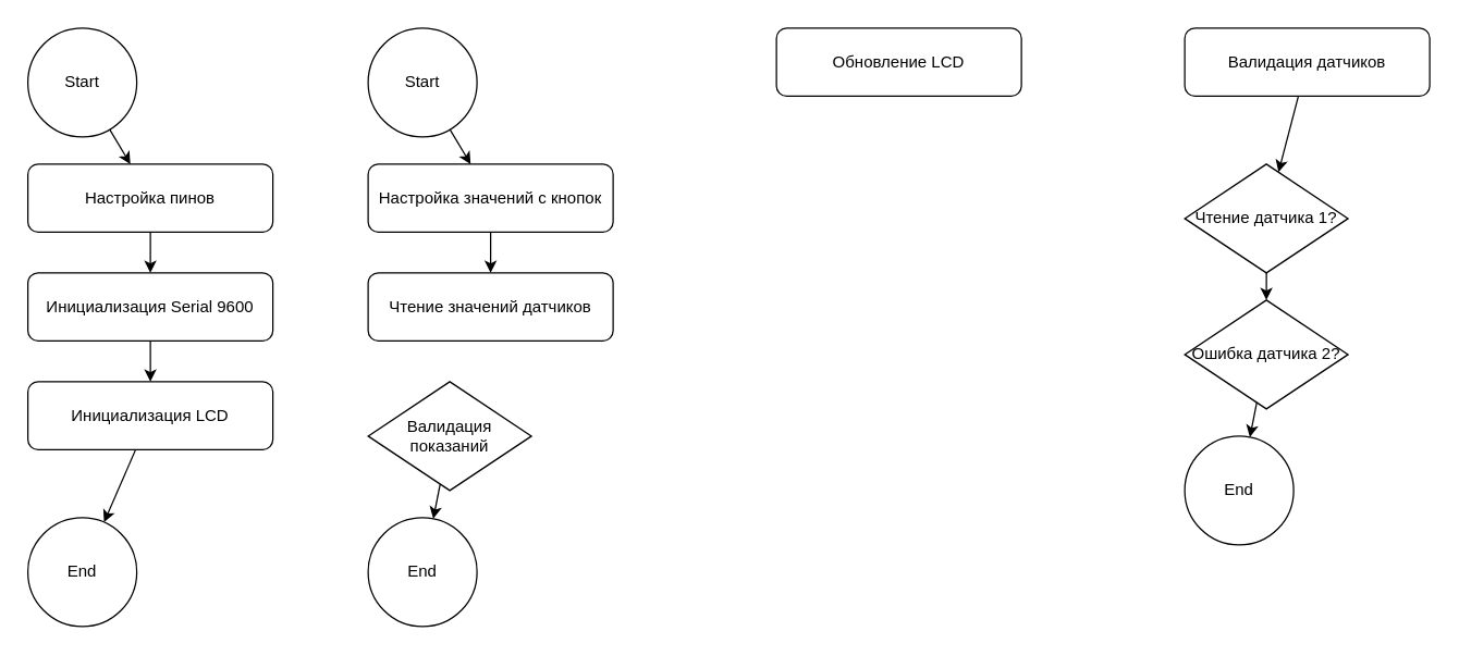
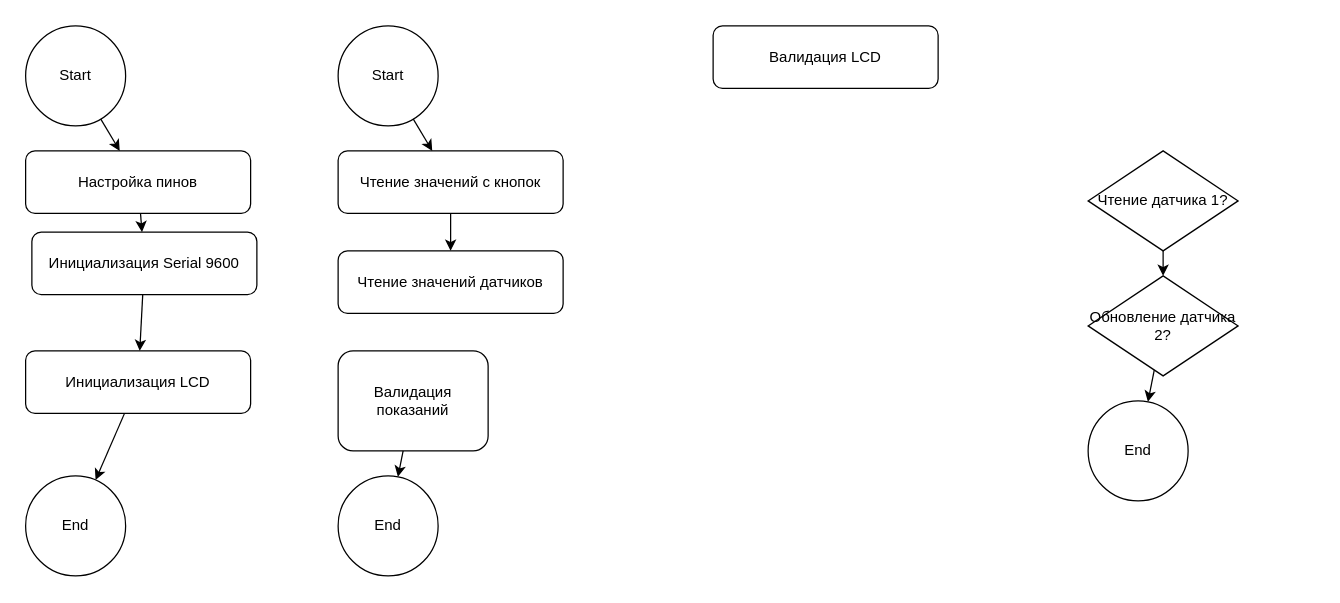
  <mxCell id="0" />
  <mxCell id="1" parent="0" />
  <mxCell id="2" value="Start" style="ellipse;whiteSpace=wrap;html=1;" vertex="1" parent="1"><mxGeometry x="20" y="20" width="80" height="80" as="geometry" /></mxCell>
  <mxCell id="3" value="Настройка пинов" style="rounded=1;whiteSpace=wrap;html=1;" vertex="1" parent="1"><mxGeometry x="20" y="120" width="180" height="50" as="geometry" /></mxCell>
- <mxCell id="4" value="Инициализация Serial 9600" style="rounded=1;whiteSpace=wrap;html=1;" vertex="1" parent="1"><mxGeometry x="20" y="200" width="180" height="50" as="geometry" /></mxCell>
+ <mxCell id="4" value="Инициализация Serial 9600" style="rounded=1;whiteSpace=wrap;html=1;" vertex="1" parent="1"><mxGeometry x="25" y="185" width="180" height="50" as="geometry" /></mxCell>
  <mxCell id="5" value="Инициализация LCD" style="rounded=1;whiteSpace=wrap;html=1;" vertex="1" parent="1"><mxGeometry x="20" y="280" width="180" height="50" as="geometry" /></mxCell>
  <mxCell id="6" value="End" style="ellipse;whiteSpace=wrap;html=1;" vertex="1" parent="1"><mxGeometry x="20" y="380" width="80" height="80" as="geometry" /></mxCell>
  <mxCell id="7" edge="1" source="2" target="3" parent="1"><mxGeometry relative="1" as="geometry" /></mxCell>
  <mxCell id="8" edge="1" source="3" target="4" parent="1"><mxGeometry relative="1" as="geometry" /></mxCell>
  <mxCell id="9" edge="1" source="4" target="5" parent="1"><mxGeometry relative="1" as="geometry" /></mxCell>
  <mxCell id="10" edge="1" source="5" target="6" parent="1"><mxGeometry relative="1" as="geometry" /></mxCell>
  <mxCell id="11" value="Start" style="ellipse;whiteSpace=wrap;html=1;" vertex="1" parent="1"><mxGeometry x="270" y="20" width="80" height="80" as="geometry" /></mxCell>
- <mxCell id="12" value="Настройка значений с кнопок" style="rounded=1;whiteSpace=wrap;html=1;" vertex="1" parent="1"><mxGeometry x="270" y="120" width="180" height="50" as="geometry" /></mxCell>
+ <mxCell id="12" value="Чтение значений с кнопок" style="rounded=1;whiteSpace=wrap;html=1;" vertex="1" parent="1"><mxGeometry x="270" y="120" width="180" height="50" as="geometry" /></mxCell>
  <mxCell id="13" value="Чтение значений датчиков" style="rounded=1;whiteSpace=wrap;html=1;" vertex="1" parent="1"><mxGeometry x="270" y="200" width="180" height="50" as="geometry" /></mxCell>
- <mxCell id="14" value="Валидация показаний" style="rhombus;whiteSpace=wrap;html=1;" vertex="1" parent="1"><mxGeometry x="270" y="280" width="120" height="80" as="geometry" /></mxCell>
+ <mxCell id="14" value="Валидация показаний" style="whiteSpace=wrap;html=1;rounded=1;" vertex="1" parent="1"><mxGeometry x="270" y="280" width="120" height="80" as="geometry" /></mxCell>
  <mxCell id="15" value="End" style="ellipse;whiteSpace=wrap;html=1;" vertex="1" parent="1"><mxGeometry x="270" y="380" width="80" height="80" as="geometry" /></mxCell>
  <mxCell id="16" edge="1" source="11" target="12" parent="1"><mxGeometry relative="1" as="geometry" /></mxCell>
  <mxCell id="17" edge="1" source="12" target="13" parent="1"><mxGeometry relative="1" as="geometry" /></mxCell>
  <mxCell id="18" edge="1" source="14" target="15" parent="1"><mxGeometry relative="1" as="geometry" /></mxCell>
- <mxCell id="19" value="Обновление LCD" style="rounded=1;whiteSpace=wrap;html=1;" vertex="1" parent="1"><mxGeometry x="570" y="20" width="180" height="50" as="geometry" /></mxCell>
+ <mxCell id="19" value="Валидация LCD" style="rounded=1;whiteSpace=wrap;html=1;" vertex="1" parent="1"><mxGeometry x="570" y="20" width="180" height="50" as="geometry" /></mxCell>
  <mxCell id="20" edge="1" source="19" parent="1"><mxGeometry relative="1" as="geometry" /></mxCell>
- <mxCell id="21" value="Валидация датчиков" style="rounded=1;whiteSpace=wrap;html=1;" vertex="1" parent="1"><mxGeometry x="870" y="20" width="180" height="50" as="geometry" /></mxCell>
  <mxCell id="22" value="Чтение датчика 1?" style="rhombus;whiteSpace=wrap;html=1;" vertex="1" parent="1"><mxGeometry x="870" y="120" width="120" height="80" as="geometry" /></mxCell>
- <mxCell id="23" value="Ошибка датчика 2?" style="rhombus;whiteSpace=wrap;html=1;" vertex="1" parent="1"><mxGeometry x="870" y="220" width="120" height="80" as="geometry" /></mxCell>
+ <mxCell id="23" value="Обновление датчика 2?" style="rhombus;whiteSpace=wrap;html=1;" vertex="1" parent="1"><mxGeometry x="870" y="220" width="120" height="80" as="geometry" /></mxCell>
  <mxCell id="24" value="End" style="ellipse;whiteSpace=wrap;html=1;" vertex="1" parent="1"><mxGeometry x="870" y="320" width="80" height="80" as="geometry" /></mxCell>
- <mxCell id="25" edge="1" source="21" target="22" parent="1"><mxGeometry relative="1" as="geometry" /></mxCell>
  <mxCell id="26" edge="1" source="22" target="23" parent="1"><mxGeometry relative="1" as="geometry" /></mxCell>
  <mxCell id="27" edge="1" source="23" target="24" parent="1"><mxGeometry relative="1" as="geometry" /></mxCell>
